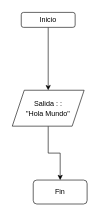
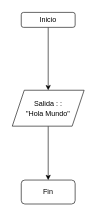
  <mxCell id="0" />
  <mxCell id="1" parent="0" />
  <mxCell id="2" value="" style="edgeStyle=orthogonalEdgeStyle;rounded=0;orthogonalLoop=1;jettySize=auto;html=1;fontSize=12;" edge="1" parent="1" source="3" target="5"><mxGeometry relative="1" as="geometry" /></mxCell>
  <mxCell id="3" value="&lt;font style=&quot;font-size: 12px&quot;&gt;Inicio&lt;/font&gt;" style="rounded=1;whiteSpace=wrap;html=1;" vertex="1" parent="1"><mxGeometry x="35" y="20" width="90" height="25" as="geometry" /></mxCell>
  <mxCell id="4" value="" style="edgeStyle=orthogonalEdgeStyle;rounded=0;orthogonalLoop=1;jettySize=auto;html=1;fontSize=12;" edge="1" parent="1" source="5" target="6"><mxGeometry relative="1" as="geometry" /></mxCell>
  <mxCell id="5" value="&lt;font style=&quot;font-size: 12px&quot;&gt;Salida : :&lt;br&gt;&quot;Hola Mundo&quot;&lt;/font&gt;" style="shape=parallelogram;perimeter=parallelogramPerimeter;whiteSpace=wrap;html=1;fixedSize=1;fontSize=13;" vertex="1" parent="1"><mxGeometry x="20" y="150" width="120" height="60" as="geometry" /></mxCell>
- <mxCell id="6" value="&lt;font style=&quot;font-size: 12px&quot;&gt;Fin&lt;/font&gt;" style="rounded=1;whiteSpace=wrap;html=1;" vertex="1" parent="1"><mxGeometry x="55" y="300" width="90" height="40" as="geometry" /></mxCell>
+ <mxCell id="6" value="&lt;font style=&quot;font-size: 12px&quot;&gt;Fin&lt;/font&gt;" style="rounded=1;whiteSpace=wrap;html=1;" vertex="1" parent="1"><mxGeometry x="35" y="300" width="90" height="40" as="geometry" /></mxCell>
